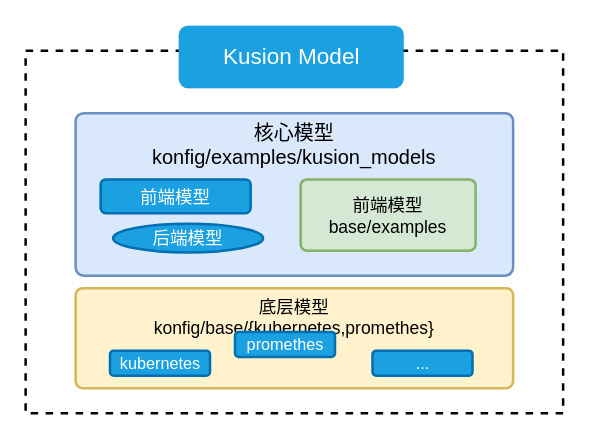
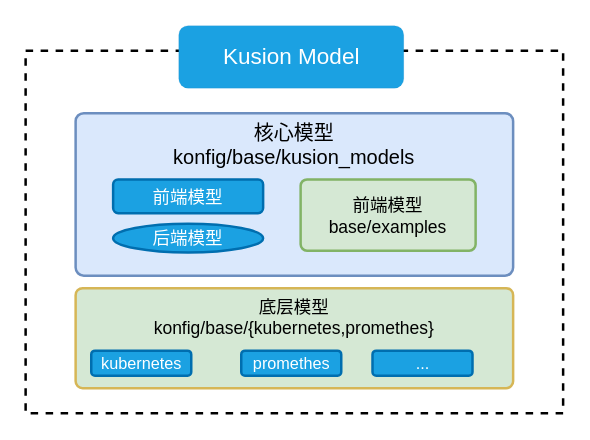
  <mxCell id="0" />
  <mxCell id="1" parent="0" />
  <mxCell id="2" value="" style="rounded=0;whiteSpace=wrap;html=1;dashed=1;strokeWidth=2;" vertex="1" parent="1"><mxGeometry x="20" y="40" width="430" height="290" as="geometry" /></mxCell>
- <mxCell id="3" value="核心模型&lt;br style=&quot;font-size: 16px;&quot;&gt;konfig/examples/kusion_models" style="rounded=1;whiteSpace=wrap;html=1;strokeWidth=2;fillColor=#dae8fc;strokeColor=#6c8ebf;fontSize=16;arcSize=5;verticalAlign=top;" parent="1" vertex="1"><mxGeometry x="60" y="90" width="350" height="130" as="geometry" /></mxCell>
- <mxCell id="4" value="底层模型&lt;br style=&quot;font-size: 14px&quot;&gt;konfig/base/{kubernetes,promethes}" style="rounded=1;whiteSpace=wrap;html=1;strokeWidth=2;fillColor=#fff2cc;strokeColor=#d6b656;fontSize=14;verticalAlign=top;arcSize=7;" parent="1" vertex="1"><mxGeometry x="60" y="230" width="350" height="80" as="geometry" /></mxCell>
+ <mxCell id="3" value="核心模型&lt;br style=&quot;font-size: 16px;&quot;&gt;konfig/base/kusion_models" style="rounded=1;whiteSpace=wrap;html=1;strokeWidth=2;fillColor=#dae8fc;strokeColor=#6c8ebf;fontSize=16;arcSize=5;verticalAlign=top;" parent="1" vertex="1"><mxGeometry x="60" y="90" width="350" height="130" as="geometry" /></mxCell>
+ <mxCell id="4" value="底层模型&lt;br style=&quot;font-size: 14px&quot;&gt;konfig/base/{kubernetes,promethes}" style="rounded=1;whiteSpace=wrap;html=1;strokeWidth=2;fillColor=#d5e8d4;strokeColor=#d6b656;fontSize=14;verticalAlign=top;arcSize=7;" parent="1" vertex="1"><mxGeometry x="60" y="230" width="350" height="80" as="geometry" /></mxCell>
  <mxCell id="5" value="前端模型&lt;br style=&quot;font-size: 14px;&quot;&gt;base/examples" style="rounded=1;whiteSpace=wrap;html=1;strokeWidth=2;fillColor=#d5e8d4;strokeColor=#82b366;fontSize=14;arcSize=9;" parent="1" vertex="1"><mxGeometry x="240" y="143" width="140" height="57" as="geometry" /></mxCell>
- <mxCell id="6" value="前端模型" style="rounded=1;whiteSpace=wrap;html=1;fontSize=14;strokeColor=#006EAF;strokeWidth=2;verticalAlign=middle;fillColor=#1ba1e2;fontColor=#ffffff;" parent="1" vertex="1"><mxGeometry x="80" y="143" width="120" height="27" as="geometry" /></mxCell>
+ <mxCell id="6" value="前端模型" style="rounded=1;whiteSpace=wrap;html=1;fontSize=14;strokeColor=#006EAF;strokeWidth=2;verticalAlign=middle;fillColor=#1ba1e2;fontColor=#ffffff;" parent="1" vertex="1"><mxGeometry x="90" y="143" width="120" height="27" as="geometry" /></mxCell>
  <mxCell id="7" value="后端模型" style="ellipse;whiteSpace=wrap;html=1;fontSize=14;strokeColor=#006EAF;strokeWidth=2;verticalAlign=middle;fillColor=#1ba1e2;fontColor=#ffffff;" parent="1" vertex="1"><mxGeometry x="90" y="178.5" width="120" height="23" as="geometry" /></mxCell>
- <mxCell id="8" value="kubernetes" style="rounded=1;whiteSpace=wrap;html=1;fontSize=13;strokeColor=#006EAF;strokeWidth=2;verticalAlign=middle;fillColor=#1ba1e2;fontColor=#ffffff;" parent="1" vertex="1"><mxGeometry x="87.5" y="280" width="80" height="20" as="geometry" /></mxCell>
- <mxCell id="9" value="promethes" style="rounded=1;whiteSpace=wrap;html=1;fontSize=13;strokeColor=#006EAF;strokeWidth=2;verticalAlign=middle;fillColor=#1ba1e2;fontColor=#ffffff;" parent="1" vertex="1"><mxGeometry x="187.5" y="265" width="80" height="20" as="geometry" /></mxCell>
+ <mxCell id="8" value="kubernetes" style="rounded=1;whiteSpace=wrap;html=1;fontSize=13;strokeColor=#006EAF;strokeWidth=2;verticalAlign=middle;fillColor=#1ba1e2;fontColor=#ffffff;" parent="1" vertex="1"><mxGeometry x="72.5" y="280" width="80" height="20" as="geometry" /></mxCell>
+ <mxCell id="9" value="promethes" style="rounded=1;whiteSpace=wrap;html=1;fontSize=13;strokeColor=#006EAF;strokeWidth=2;verticalAlign=middle;fillColor=#1ba1e2;fontColor=#ffffff;" parent="1" vertex="1"><mxGeometry x="192.5" y="280" width="80" height="20" as="geometry" /></mxCell>
  <mxCell id="10" value="..." style="rounded=1;whiteSpace=wrap;html=1;fontSize=13;strokeColor=#006EAF;strokeWidth=2;verticalAlign=middle;fillColor=#1ba1e2;fontColor=#ffffff;" parent="1" vertex="1"><mxGeometry x="297.5" y="280" width="80" height="20" as="geometry" /></mxCell>
  <mxCell id="11" value="Kusion Model" style="rounded=1;whiteSpace=wrap;html=1;fontSize=18;strokeColor=#006EAF;strokeWidth=0;verticalAlign=middle;fillColor=#1ba1e2;fontColor=#ffffff;" parent="1" vertex="1"><mxGeometry x="142.5" y="20" width="180" height="50" as="geometry" /></mxCell>
